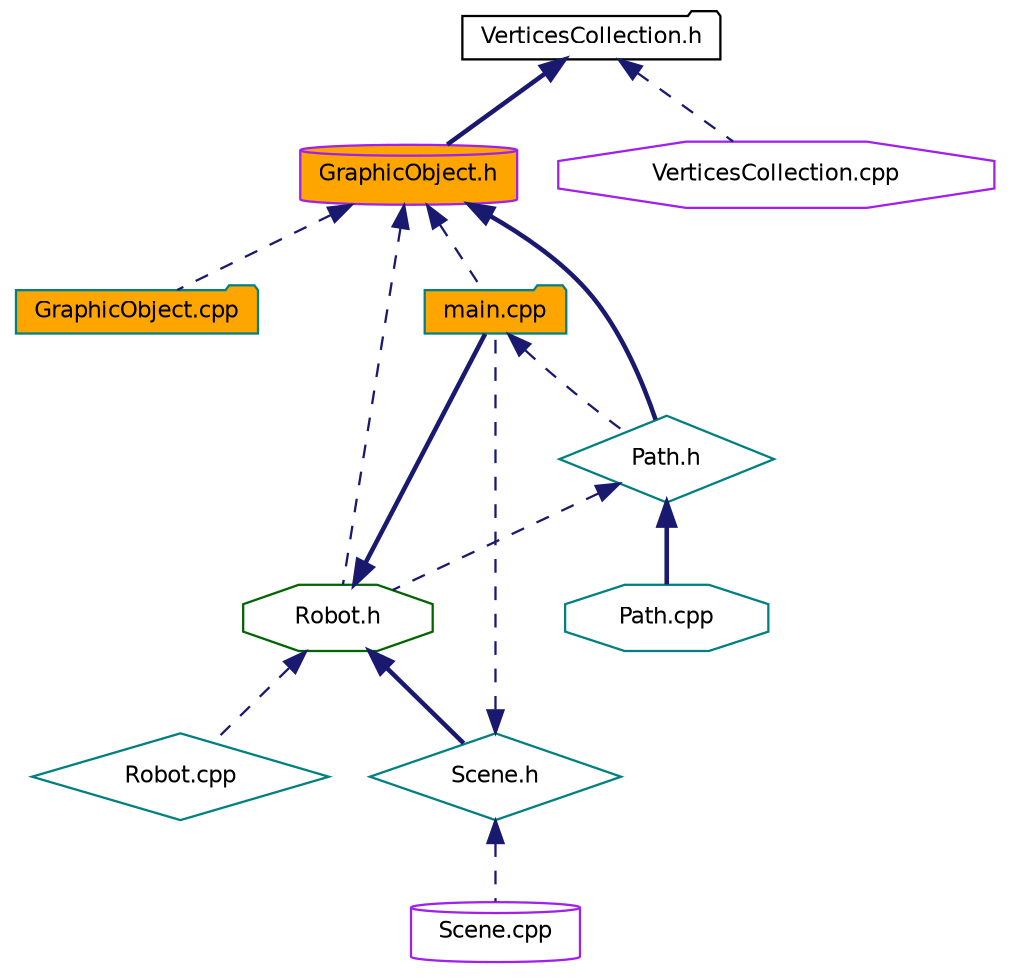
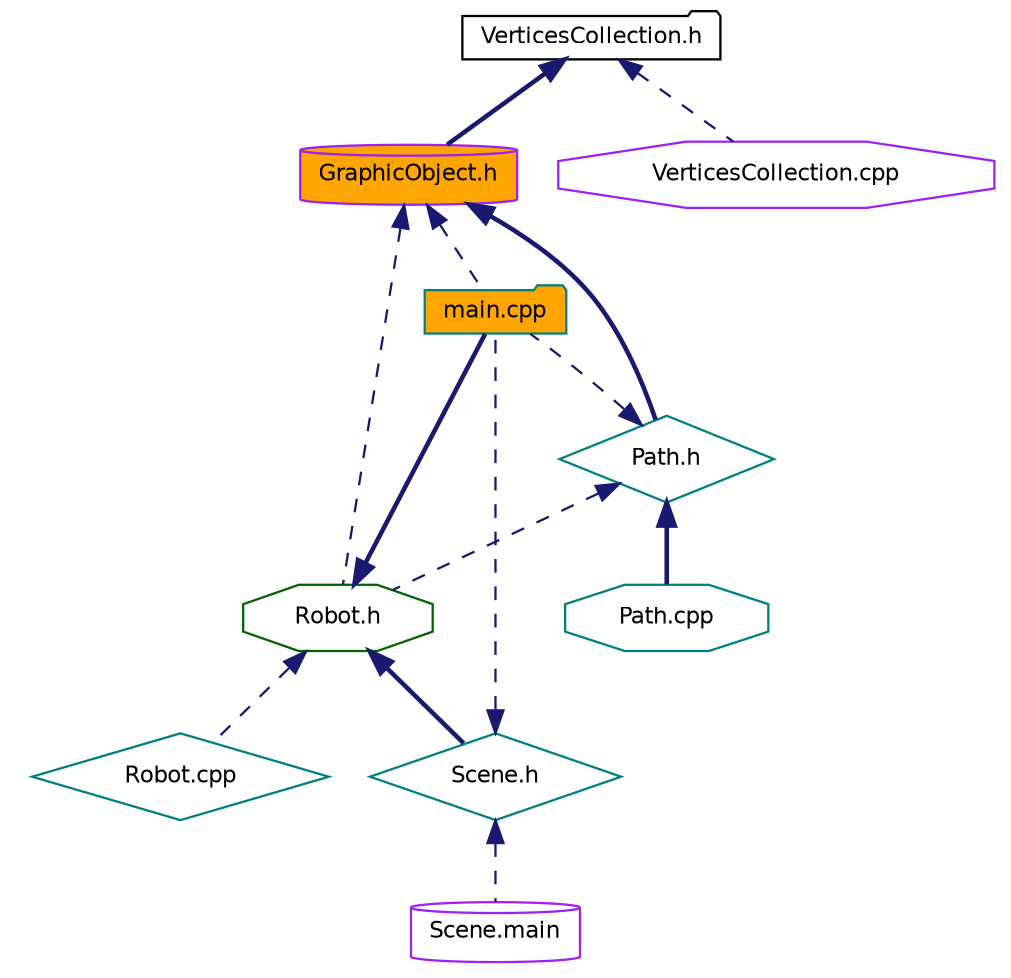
  digraph {
    node [color=teal fillcolor=white fontname=Helvetica fontsize=10 shape=folder style=filled]
    edge [color=midnightblue dir=back fontname=Helvetica fontsize=10 labelfontname=Helvetica labelfontsize=10 style=dashed]
    n1 [color=black fontcolor=black height=0.2 label="VerticesCollection.h" width=0.4]
    n2 [color=purple fillcolor=orange height=0.2 label="GraphicObject.h" shape=cylinder width=0.4]
    n3 [color=purple height=0.2 label="VerticesCollection.cpp" shape=octagon width=0.4]
-   n4 [fillcolor=orange height=0.2 label="GraphicObject.cpp" width=0.4]
    n5 [fillcolor=orange height=0.2 label="main.cpp" width=0.4]
    n6 [color=darkgreen height=0.2 label="Robot.h" shape=octagon width=0.4]
    n7 [height=0.2 label="Path.h" shape=diamond width=0.4]
    n8 [height=0.2 label="Scene.h" shape=diamond width=0.4]
    n9 [height=0.2 label="Robot.cpp" shape=diamond width=0.4]
    n10 [height=0.2 label="Path.cpp" shape=octagon width=0.4]
-   n11 [color=purple height=0.2 label="Scene.cpp" shape=cylinder width=0.4]
+   n11 [color=purple height=0.2 label="Scene.main" shape=cylinder width=0.4]
    n1 -> n2 [style=bold]
    n1 -> n3
-   n2 -> n4
    n2 -> n5
    n2 -> n6
    n2 -> n7 [style=bold]
    n6 -> n5 [style=bold]
    n6 -> n8 [style=bold]
    n6 -> n9
-   n5 -> n7
+   n7 -> n5
    n7 -> n6
    n7 -> n10 [style=bold]
    n8 -> n5
    n8 -> n11
  }
